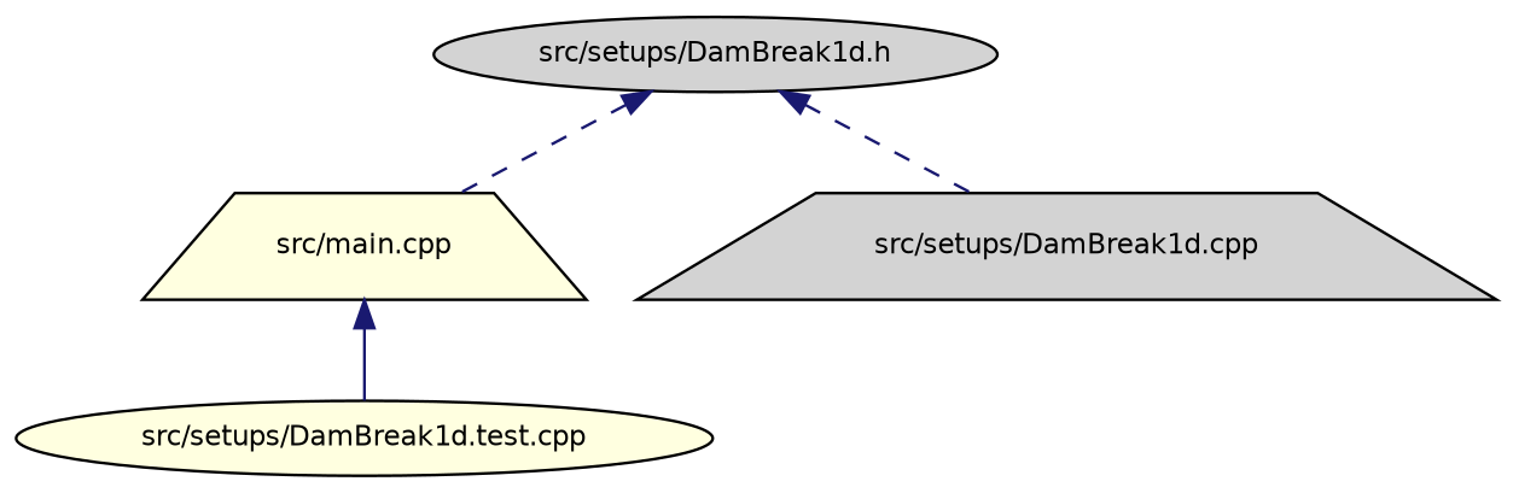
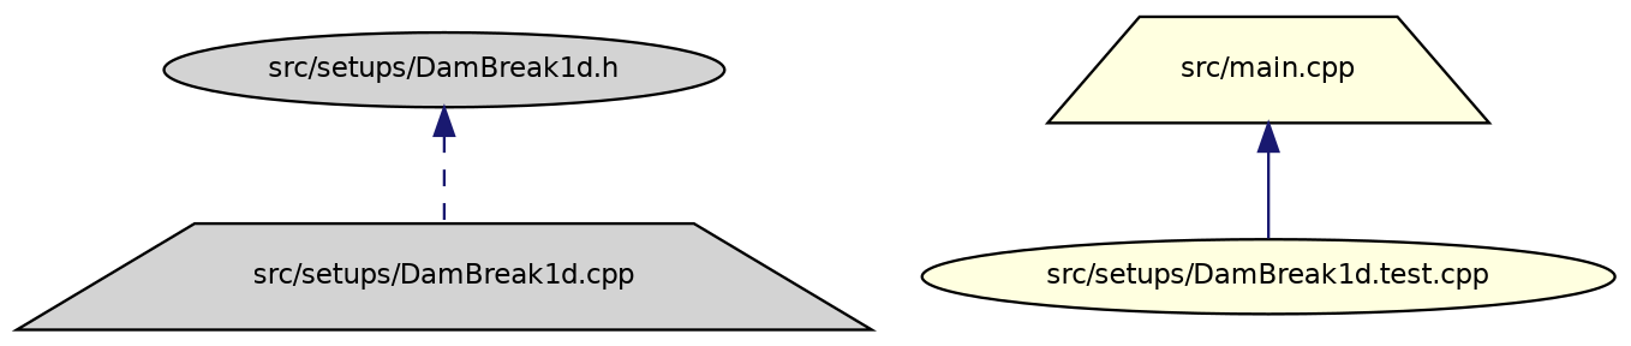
  digraph {
    node [color=black fillcolor=lightgrey fontname=Helvetica fontsize=10 shape=ellipse style=filled]
    edge [color=midnightblue dir=back fontname=Helvetica fontsize=10 labelfontname=Helvetica labelfontsize=10 style=dashed]
    n1 [fontcolor=black height=0.2 label="src/setups/DamBreak1d.h" width=0.4]
    n2 [fillcolor=lightyellow height=0.2 label="src/main.cpp" shape=trapezium width=0.4]
    n3 [height=0.2 label="src/setups/DamBreak1d.cpp" shape=trapezium width=0.4]
    n4 [fillcolor=lightyellow height=0.2 label="src/setups/DamBreak1d.test.cpp" width=0.4]
-   n1 -> n2
    n1 -> n3
    n2 -> n4 [style=solid]
  }
